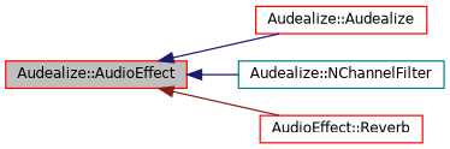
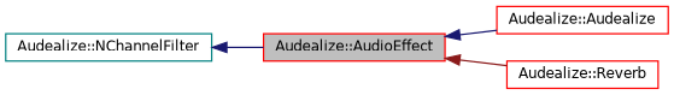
  digraph {
    rankdir=LR
    node [color=red fillcolor=white fontname=Helvetica fontsize=10 shape=record style=filled]
    edge [color=midnightblue dir=back fontname=Helvetica fontsize=10 labelfontname=Helvetica labelfontsize=10 style=solid]
    n1 [fillcolor=grey75 fontcolor=black height=0.2 label="Audealize::AudioEffect" width=0.4]
    n2 [height=0.2 label="Audealize::Audealize" width=0.4]
    n3 [color=teal height=0.2 label="Audealize::NChannelFilter" width=0.4]
-   n4 [height=0.2 label="AudioEffect::Reverb" width=0.4]
+   n4 [height=0.2 label="Audealize::Reverb" width=0.4]
    n1 -> n2
-   n1 -> n3
+   n3 -> n1
    n1 -> n4 [color=firebrick4]
  }
